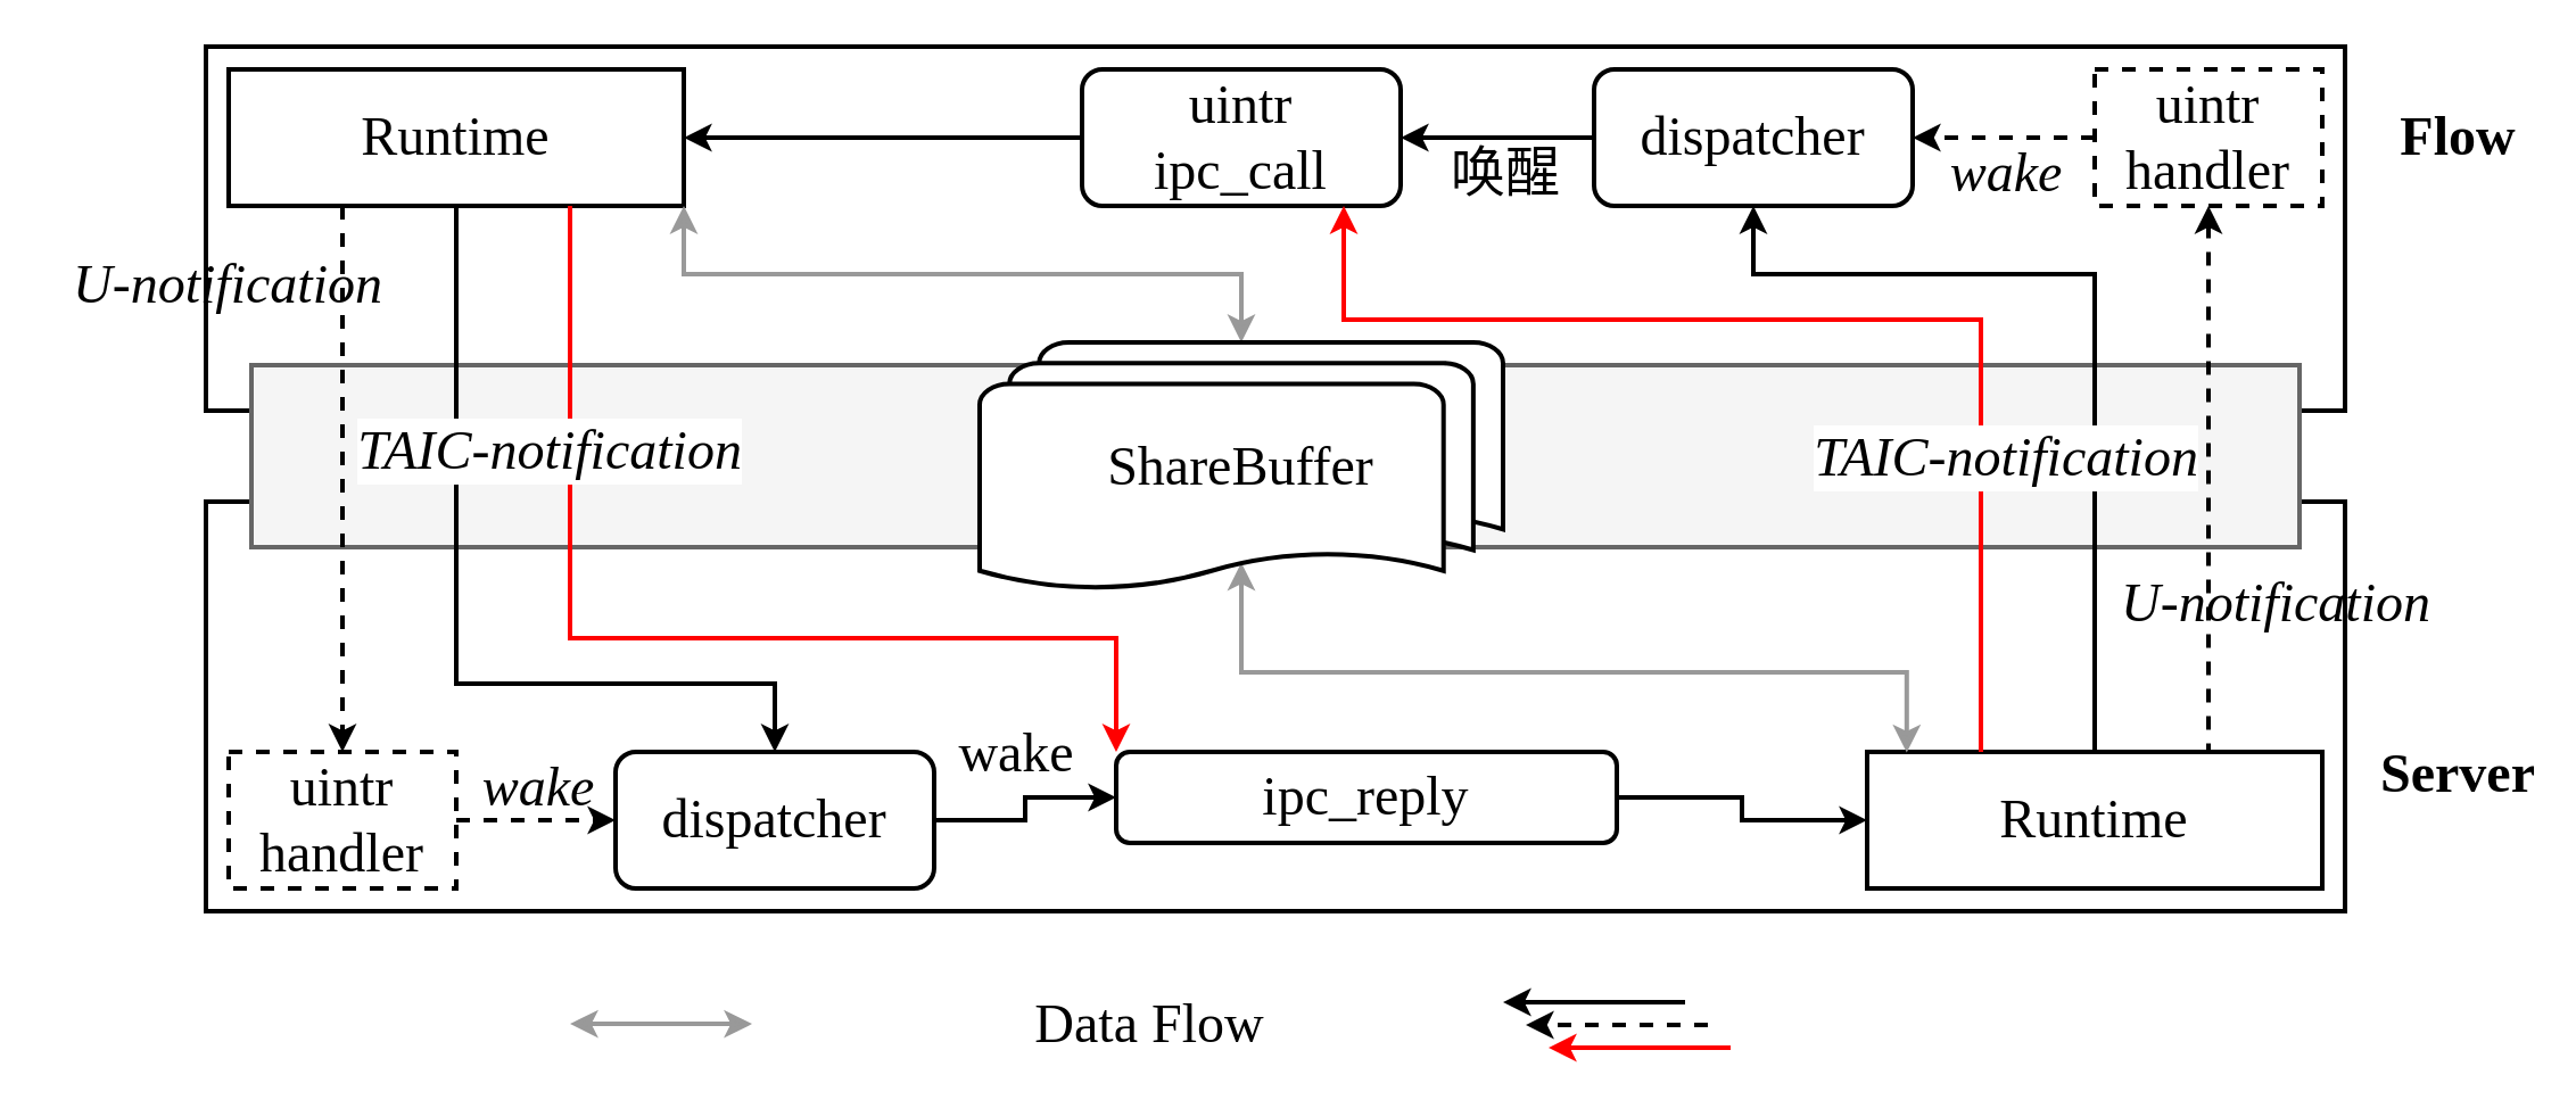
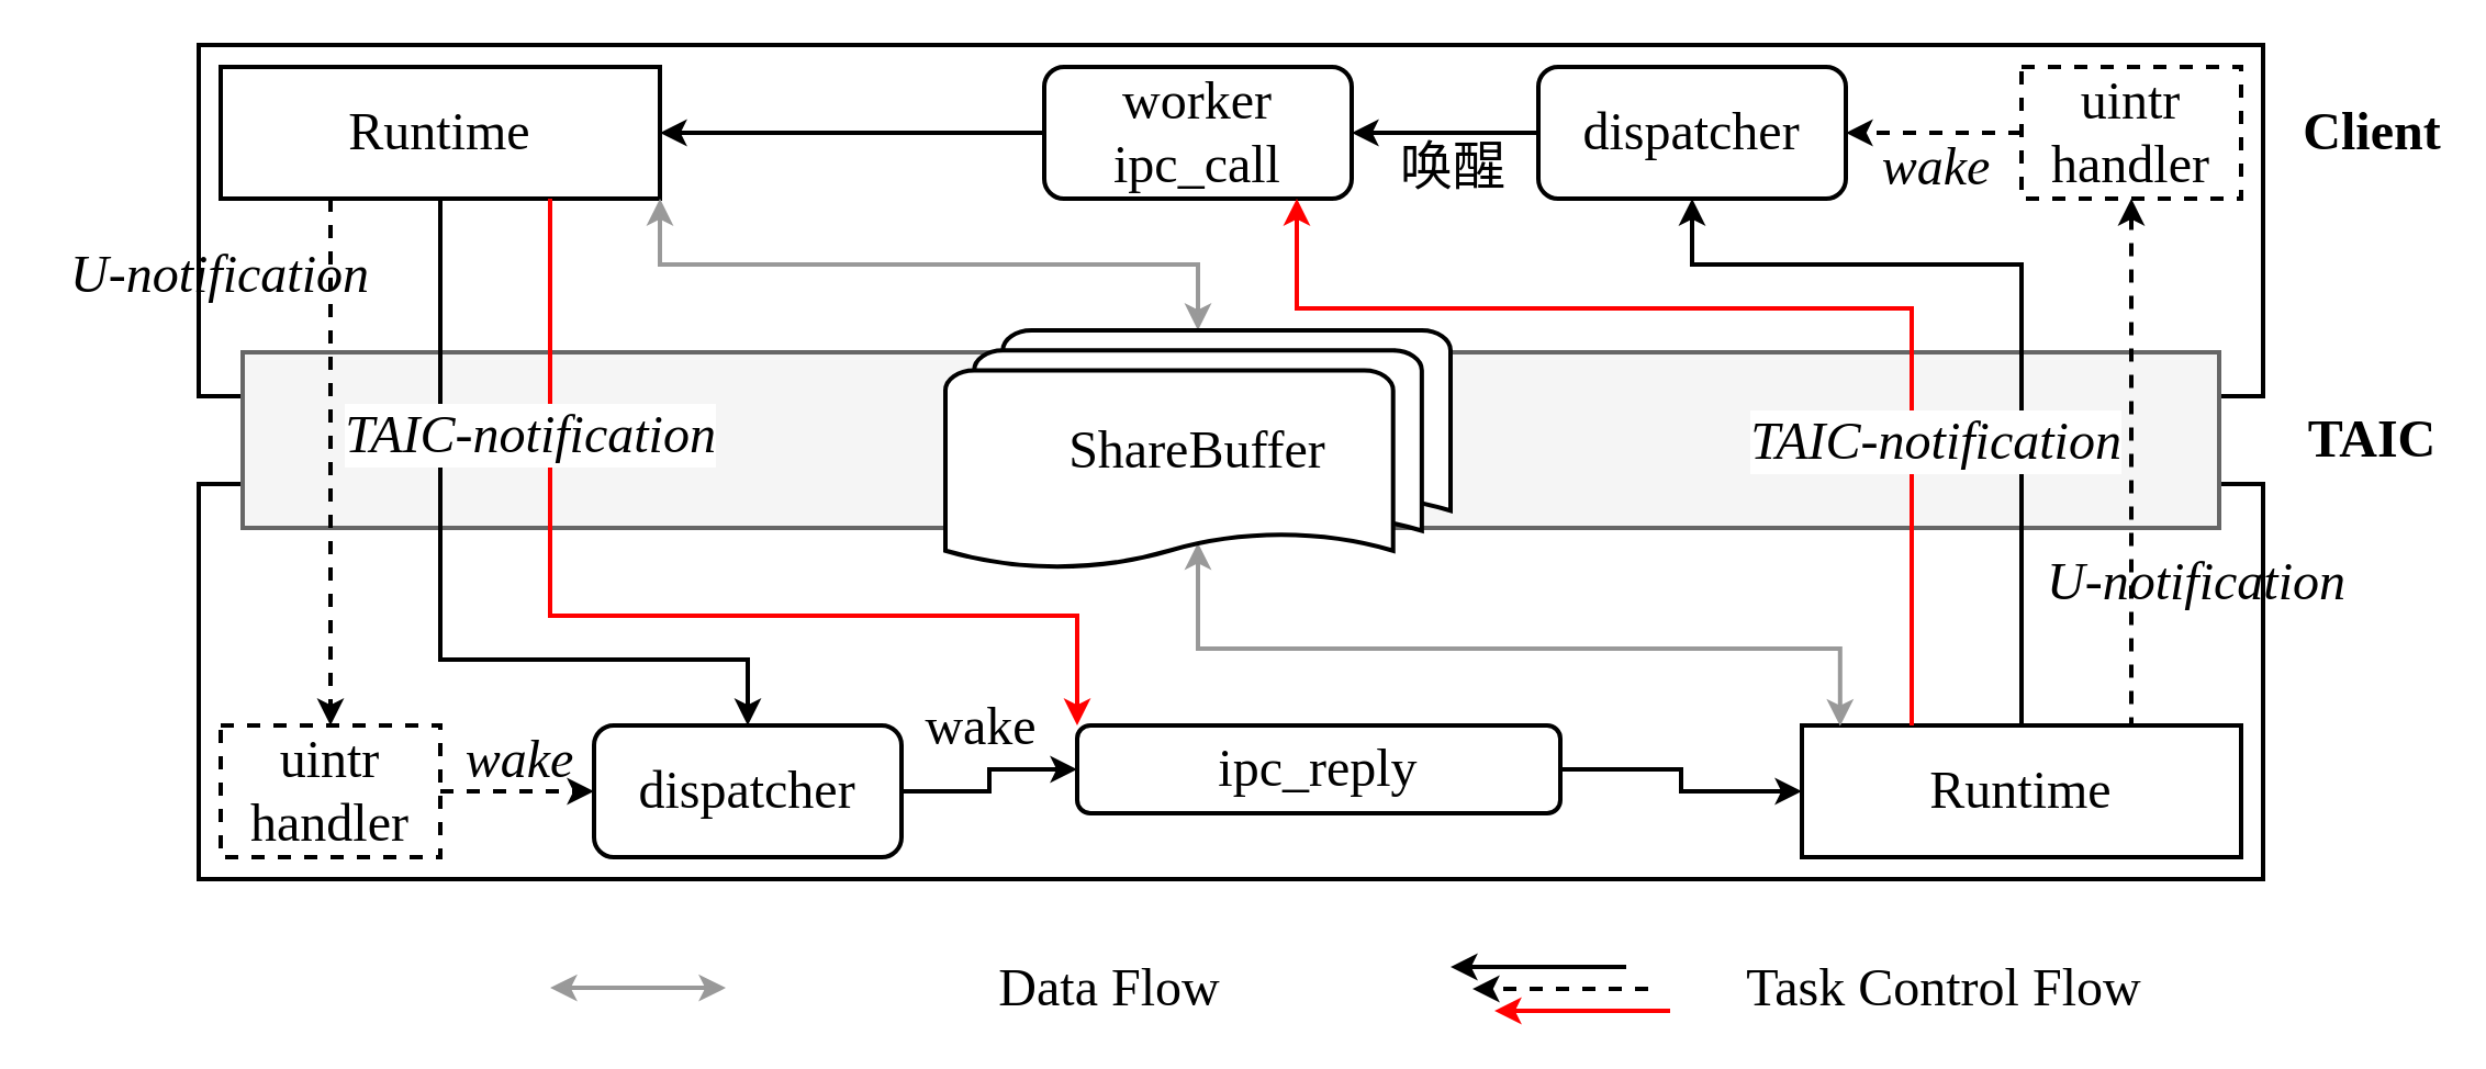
  <mxCell id="0" />
  <mxCell id="1" parent="0" />
  <mxCell id="2" value="" style="rounded=0;whiteSpace=wrap;html=1;strokeWidth=2;fillColor=none;" vertex="1" parent="1"><mxGeometry x="90" y="20" width="940" height="160" as="geometry" /></mxCell>
  <mxCell id="3" value="" style="rounded=0;whiteSpace=wrap;html=1;strokeWidth=2;fillColor=none;" vertex="1" parent="1"><mxGeometry x="100" y="30" width="200" height="60" as="geometry" /></mxCell>
  <mxCell id="4" style="edgeStyle=orthogonalEdgeStyle;rounded=0;orthogonalLoop=1;jettySize=auto;html=1;exitX=1;exitY=1;exitDx=0;exitDy=0;strokeWidth=2;strokeColor=#999999;startArrow=classic;startFill=1;" edge="1" parent="1" source="3" target="30"><mxGeometry relative="1" as="geometry" /></mxCell>
  <mxCell id="5" style="edgeStyle=orthogonalEdgeStyle;rounded=0;orthogonalLoop=1;jettySize=auto;html=1;exitX=0;exitY=0.5;exitDx=0;exitDy=0;entryX=1;entryY=0.5;entryDx=0;entryDy=0;strokeWidth=2;" edge="1" parent="1" source="6" target="3"><mxGeometry relative="1" as="geometry" /></mxCell>
- <mxCell id="6" value="&lt;font face=&quot;Times New Roman&quot; style=&quot;font-size: 24px;&quot;&gt;uintr&lt;/font&gt;&lt;div&gt;&lt;span style=&quot;font-family: &amp;quot;Times New Roman&amp;quot;; background-color: transparent; color: light-dark(rgb(0, 0, 0), rgb(255, 255, 255));&quot;&gt;&lt;font style=&quot;font-size: 24px;&quot;&gt;ipc_call&lt;/font&gt;&lt;/span&gt;&lt;/div&gt;" style="rounded=1;whiteSpace=wrap;html=1;strokeWidth=2;fillColor=none;align=center;" vertex="1" parent="1"><mxGeometry x="475" y="30" width="140" height="60" as="geometry" /></mxCell>
+ <mxCell id="6" value="&lt;font face=&quot;Times New Roman&quot; style=&quot;font-size: 24px;&quot;&gt;worker&lt;/font&gt;&lt;div&gt;&lt;span style=&quot;font-family: &amp;quot;Times New Roman&amp;quot;; background-color: transparent; color: light-dark(rgb(0, 0, 0), rgb(255, 255, 255));&quot;&gt;&lt;font style=&quot;font-size: 24px;&quot;&gt;ipc_call&lt;/font&gt;&lt;/span&gt;&lt;/div&gt;" style="rounded=1;whiteSpace=wrap;html=1;strokeWidth=2;fillColor=none;align=center;" vertex="1" parent="1"><mxGeometry x="475" y="30" width="140" height="60" as="geometry" /></mxCell>
  <mxCell id="7" style="edgeStyle=orthogonalEdgeStyle;rounded=0;orthogonalLoop=1;jettySize=auto;html=1;exitX=0;exitY=0.5;exitDx=0;exitDy=0;entryX=1;entryY=0.5;entryDx=0;entryDy=0;strokeWidth=2;" edge="1" parent="1" source="9" target="6"><mxGeometry relative="1" as="geometry" /></mxCell>
  <mxCell id="8" value="&lt;font face=&quot;宋体&quot; style=&quot;font-size: 24px;&quot;&gt;唤醒&lt;/font&gt;" style="edgeLabel;html=1;align=center;verticalAlign=middle;resizable=0;points=[];labelBackgroundColor=none;" vertex="1" connectable="0" parent="7"><mxGeometry x="-0.446" y="1" relative="1" as="geometry"><mxPoint x="-16" y="14" as="offset" /></mxGeometry></mxCell>
  <mxCell id="9" value="&lt;font style=&quot;font-size: 24px;&quot; face=&quot;Times New Roman&quot;&gt;dispatcher&lt;/font&gt;" style="rounded=1;whiteSpace=wrap;html=1;strokeWidth=2;fillColor=none;align=center;" vertex="1" parent="1"><mxGeometry x="700" y="30" width="140" height="60" as="geometry" /></mxCell>
  <mxCell id="10" value="&lt;font face=&quot;Times New Roman&quot; style=&quot;font-size: 24px;&quot;&gt;Runtime&lt;/font&gt;" style="text;html=1;align=center;verticalAlign=middle;whiteSpace=wrap;rounded=0;" vertex="1" parent="1"><mxGeometry x="170" y="45" width="60" height="30" as="geometry" /></mxCell>
  <mxCell id="11" style="edgeStyle=orthogonalEdgeStyle;rounded=0;orthogonalLoop=1;jettySize=auto;html=1;exitX=0;exitY=0.5;exitDx=0;exitDy=0;entryX=1;entryY=0.5;entryDx=0;entryDy=0;strokeWidth=2;dashed=1;" edge="1" parent="1" source="13" target="9"><mxGeometry relative="1" as="geometry" /></mxCell>
  <mxCell id="12" value="&lt;font face=&quot;Times New Roman&quot; style=&quot;font-size: 24px;&quot;&gt;&lt;i style=&quot;&quot;&gt;wake&lt;/i&gt;&lt;/font&gt;" style="edgeLabel;html=1;align=center;verticalAlign=middle;resizable=0;points=[];labelBackgroundColor=none;" vertex="1" connectable="0" parent="11"><mxGeometry x="-0.284" y="3" relative="1" as="geometry"><mxPoint x="-11" y="12" as="offset" /></mxGeometry></mxCell>
  <mxCell id="13" value="&lt;font face=&quot;Times New Roman&quot; style=&quot;font-size: 24px;&quot;&gt;uintr handler&lt;/font&gt;" style="rounded=0;whiteSpace=wrap;html=1;strokeWidth=2;fillColor=none;dashed=1;" vertex="1" parent="1"><mxGeometry x="920" y="30" width="100" height="60" as="geometry" /></mxCell>
  <mxCell id="14" value="" style="rounded=0;whiteSpace=wrap;html=1;strokeWidth=2;fillColor=none;" vertex="1" parent="1"><mxGeometry x="90" y="220" width="940" height="180" as="geometry" /></mxCell>
  <mxCell id="15" value="" style="rounded=0;whiteSpace=wrap;html=1;strokeWidth=2;fillColor=none;" vertex="1" parent="1"><mxGeometry x="820" y="330" width="200" height="60" as="geometry" /></mxCell>
  <mxCell id="16" style="edgeStyle=orthogonalEdgeStyle;rounded=0;orthogonalLoop=1;jettySize=auto;html=1;exitX=1;exitY=0.5;exitDx=0;exitDy=0;entryX=0;entryY=0.5;entryDx=0;entryDy=0;strokeWidth=2;" edge="1" parent="1" source="18" target="27"><mxGeometry relative="1" as="geometry" /></mxCell>
  <mxCell id="17" value="&lt;font face=&quot;Times New Roman&quot; style=&quot;font-size: 24px;&quot;&gt;wake&lt;/font&gt;" style="edgeLabel;html=1;align=center;verticalAlign=middle;resizable=0;points=[];labelBackgroundColor=none;" vertex="1" connectable="0" parent="16"><mxGeometry x="0.127" y="2" relative="1" as="geometry"><mxPoint x="-6" y="-18" as="offset" /></mxGeometry></mxCell>
  <mxCell id="18" value="&lt;font face=&quot;Times New Roman&quot;&gt;&lt;span style=&quot;font-size: 24px;&quot;&gt;dispatcher&lt;/span&gt;&lt;/font&gt;" style="rounded=1;whiteSpace=wrap;html=1;strokeWidth=2;fillColor=none;align=center;" vertex="1" parent="1"><mxGeometry x="270" y="330" width="140" height="60" as="geometry" /></mxCell>
  <mxCell id="19" value="&lt;span style=&quot;font-size: 24px;&quot;&gt;&lt;font face=&quot;Times New Roman&quot;&gt;Runtime&lt;/font&gt;&lt;/span&gt;" style="text;html=1;align=center;verticalAlign=middle;whiteSpace=wrap;rounded=0;" vertex="1" parent="1"><mxGeometry x="890" y="345" width="60" height="30" as="geometry" /></mxCell>
  <mxCell id="20" style="edgeStyle=orthogonalEdgeStyle;rounded=0;orthogonalLoop=1;jettySize=auto;html=1;exitX=1;exitY=0.5;exitDx=0;exitDy=0;entryX=0;entryY=0.5;entryDx=0;entryDy=0;strokeWidth=2;dashed=1;" edge="1" parent="1" source="22" target="18"><mxGeometry relative="1" as="geometry" /></mxCell>
  <mxCell id="21" value="&lt;font face=&quot;Times New Roman&quot; style=&quot;font-size: 24px;&quot;&gt;&lt;i&gt;wake&lt;/i&gt;&lt;/font&gt;" style="edgeLabel;html=1;align=center;verticalAlign=middle;resizable=0;points=[];labelBackgroundColor=none;" vertex="1" connectable="0" parent="20"><mxGeometry x="0.003" y="-1" relative="1" as="geometry"><mxPoint y="-16" as="offset" /></mxGeometry></mxCell>
  <mxCell id="22" value="&lt;font face=&quot;Times New Roman&quot;&gt;&lt;span style=&quot;font-size: 24px;&quot;&gt;uintr&lt;/span&gt;&lt;/font&gt;&lt;div&gt;&lt;font face=&quot;Times New Roman&quot;&gt;&lt;span style=&quot;font-size: 24px;&quot;&gt;handler&lt;/span&gt;&lt;/font&gt;&lt;/div&gt;" style="rounded=0;whiteSpace=wrap;html=1;strokeWidth=2;fillColor=none;dashed=1;" vertex="1" parent="1"><mxGeometry x="100" y="330" width="100" height="60" as="geometry" /></mxCell>
- <mxCell id="23" value="&lt;span style=&quot;font-size: 24px;&quot;&gt;&lt;font face=&quot;Times New Roman&quot;&gt;&lt;b&gt;Flow&lt;/b&gt;&lt;/font&gt;&lt;/span&gt;" style="text;html=1;align=center;verticalAlign=middle;whiteSpace=wrap;rounded=0;" vertex="1" parent="1"><mxGeometry x="1050" y="45" width="60" height="30" as="geometry" /></mxCell>
- <mxCell id="24" value="&lt;span style=&quot;font-size: 24px;&quot;&gt;&lt;font face=&quot;Times New Roman&quot;&gt;&lt;b&gt;Server&lt;/b&gt;&lt;/font&gt;&lt;/span&gt;" style="text;html=1;align=center;verticalAlign=middle;whiteSpace=wrap;rounded=0;" vertex="1" parent="1"><mxGeometry x="1050" y="325" width="60" height="30" as="geometry" /></mxCell>
+ <mxCell id="23" value="&lt;span style=&quot;font-size: 24px;&quot;&gt;&lt;font face=&quot;Times New Roman&quot;&gt;&lt;b&gt;Client&lt;/b&gt;&lt;/font&gt;&lt;/span&gt;" style="text;html=1;align=center;verticalAlign=middle;whiteSpace=wrap;rounded=0;" vertex="1" parent="1"><mxGeometry x="1050" y="45" width="60" height="30" as="geometry" /></mxCell>
+ <mxCell id="25" value="&lt;span style=&quot;font-size: 24px;&quot;&gt;&lt;font face=&quot;Times New Roman&quot;&gt;&lt;b&gt;TAIC&lt;/b&gt;&lt;/font&gt;&lt;/span&gt;" style="text;html=1;align=center;verticalAlign=middle;whiteSpace=wrap;rounded=0;" vertex="1" parent="1"><mxGeometry x="1050" y="185" width="60" height="30" as="geometry" /></mxCell>
  <mxCell id="26" style="edgeStyle=orthogonalEdgeStyle;rounded=0;orthogonalLoop=1;jettySize=auto;html=1;exitX=1;exitY=0.5;exitDx=0;exitDy=0;entryX=0;entryY=0.5;entryDx=0;entryDy=0;strokeWidth=2;" edge="1" parent="1" source="27" target="15"><mxGeometry relative="1" as="geometry" /></mxCell>
  <mxCell id="27" value="&lt;font face=&quot;Times New Roman&quot;&gt;&lt;span style=&quot;font-size: 24px;&quot;&gt;ipc_reply&lt;/span&gt;&lt;/font&gt;" style="rounded=1;whiteSpace=wrap;html=1;strokeWidth=2;fillColor=none;align=center;" vertex="1" parent="1"><mxGeometry x="490" y="330" width="220" height="40" as="geometry" /></mxCell>
  <mxCell id="28" style="edgeStyle=orthogonalEdgeStyle;rounded=0;orthogonalLoop=1;jettySize=auto;html=1;exitX=0.087;exitY=0.005;exitDx=0;exitDy=0;entryX=0.5;entryY=0.88;entryDx=0;entryDy=0;entryPerimeter=0;strokeWidth=2;strokeColor=#999999;startArrow=classic;startFill=1;exitPerimeter=0;" edge="1" parent="1" source="15" target="30"><mxGeometry relative="1" as="geometry" /></mxCell>
  <mxCell id="29" value="" style="rounded=0;whiteSpace=wrap;html=1;strokeWidth=2;fillColor=#f5f5f5;fontColor=#333333;strokeColor=#666666;" vertex="1" parent="1"><mxGeometry x="110" y="160" width="900" height="80" as="geometry" /></mxCell>
  <mxCell id="30" value="&lt;font face=&quot;Times New Roman&quot; style=&quot;font-size: 24px;&quot;&gt;ShareBuffer&lt;/font&gt;" style="strokeWidth=2;html=1;shape=mxgraph.flowchart.multi-document;whiteSpace=wrap;" vertex="1" parent="1"><mxGeometry x="430" y="150" width="230" height="110" as="geometry" /></mxCell>
  <mxCell id="31" value="" style="endArrow=classic;html=1;rounded=0;exitX=0.25;exitY=1;exitDx=0;exitDy=0;entryX=0.5;entryY=0;entryDx=0;entryDy=0;strokeWidth=2;dashed=1;" edge="1" parent="1" source="3" target="22"><mxGeometry width="50" height="50" relative="1" as="geometry"><mxPoint x="520" y="250" as="sourcePoint" /><mxPoint x="570" y="200" as="targetPoint" /></mxGeometry></mxCell>
  <mxCell id="32" value="" style="endArrow=none;html=1;rounded=0;exitX=0.5;exitY=1;exitDx=0;exitDy=0;strokeWidth=2;startArrow=classic;startFill=1;dashed=1;entryX=0.75;entryY=0;entryDx=0;entryDy=0;" edge="1" parent="1" source="13" target="15"><mxGeometry width="50" height="50" relative="1" as="geometry"><mxPoint x="939.5" y="80" as="sourcePoint" /><mxPoint x="970" y="300" as="targetPoint" /></mxGeometry></mxCell>
  <mxCell id="33" style="rounded=0;orthogonalLoop=1;jettySize=auto;html=1;strokeWidth=2;strokeColor=#999999;startArrow=classic;startFill=1;" edge="1" parent="1"><mxGeometry relative="1" as="geometry"><mxPoint x="330" y="449.55" as="sourcePoint" /><mxPoint x="250" y="449.55" as="targetPoint" /></mxGeometry></mxCell>
  <mxCell id="34" style="edgeStyle=orthogonalEdgeStyle;rounded=0;orthogonalLoop=1;jettySize=auto;html=1;strokeWidth=2;fillColor=#e51400;strokeColor=#FF0000;exitX=0.25;exitY=0;exitDx=0;exitDy=0;" edge="1" parent="1" source="15"><mxGeometry relative="1" as="geometry"><mxPoint x="840" y="330" as="sourcePoint" /><mxPoint x="590" y="90" as="targetPoint" /><Array as="points"><mxPoint x="870" y="140" /><mxPoint x="590" y="140" /></Array></mxGeometry></mxCell>
  <mxCell id="35" style="edgeStyle=orthogonalEdgeStyle;rounded=0;orthogonalLoop=1;jettySize=auto;html=1;strokeWidth=2;fillColor=#d5e8d4;strokeColor=#FF0000;exitX=0.75;exitY=1;exitDx=0;exitDy=0;entryX=0;entryY=0;entryDx=0;entryDy=0;" edge="1" parent="1" source="3" target="27"><mxGeometry relative="1" as="geometry"><mxPoint x="280" y="90" as="sourcePoint" /><mxPoint x="490" y="330" as="targetPoint" /><Array as="points"><mxPoint x="250" y="280" /><mxPoint x="490" y="280" /></Array></mxGeometry></mxCell>
  <mxCell id="36" style="edgeStyle=orthogonalEdgeStyle;rounded=0;orthogonalLoop=1;jettySize=auto;html=1;entryX=0.5;entryY=0;entryDx=0;entryDy=0;strokeWidth=2;exitX=0.5;exitY=1;exitDx=0;exitDy=0;" edge="1" parent="1" source="3" target="18"><mxGeometry relative="1" as="geometry"><mxPoint x="220" y="90" as="sourcePoint" /><Array as="points"><mxPoint x="200" y="300" /><mxPoint x="340" y="300" /></Array></mxGeometry></mxCell>
  <mxCell id="37" value="&lt;font face=&quot;Times New Roman&quot;&gt;&lt;span style=&quot;font-size: 24px;&quot;&gt;&lt;i&gt;TAIC-notification&lt;/i&gt;&lt;/span&gt;&lt;/font&gt;" style="edgeLabel;html=1;align=center;verticalAlign=middle;resizable=0;points=[];labelBackgroundColor=default;" vertex="1" connectable="0" parent="36"><mxGeometry x="-0.419" y="1" relative="1" as="geometry"><mxPoint x="39" y="-3" as="offset" /></mxGeometry></mxCell>
  <mxCell id="38" style="edgeStyle=orthogonalEdgeStyle;rounded=0;orthogonalLoop=1;jettySize=auto;html=1;exitX=0.5;exitY=0;exitDx=0;exitDy=0;entryX=0.5;entryY=1;entryDx=0;entryDy=0;strokeWidth=2;" edge="1" parent="1" source="15" target="9"><mxGeometry relative="1" as="geometry"><Array as="points"><mxPoint x="920" y="120" /><mxPoint x="770" y="120" /></Array></mxGeometry></mxCell>
  <mxCell id="39" value="&lt;span style=&quot;font-family: &amp;quot;Times New Roman&amp;quot;; font-size: 24px;&quot;&gt;&lt;i&gt;TAIC-notification&lt;/i&gt;&lt;/span&gt;" style="edgeLabel;html=1;align=center;verticalAlign=middle;resizable=0;points=[];" vertex="1" connectable="0" parent="38"><mxGeometry x="-0.306" y="1" relative="1" as="geometry"><mxPoint x="-39" y="5" as="offset" /></mxGeometry></mxCell>
  <mxCell id="40" value="" style="group" vertex="1" connectable="0" parent="1"><mxGeometry x="660" y="440" width="100" height="20" as="geometry" /></mxCell>
  <mxCell id="41" style="rounded=0;orthogonalLoop=1;jettySize=auto;html=1;strokeWidth=2;strokeColor=#000000;startArrow=none;startFill=0;" edge="1" parent="40"><mxGeometry relative="1" as="geometry"><mxPoint x="80" as="sourcePoint" /><mxPoint as="targetPoint" /></mxGeometry></mxCell>
  <mxCell id="42" style="rounded=0;orthogonalLoop=1;jettySize=auto;html=1;strokeWidth=2;strokeColor=#000000;startArrow=none;startFill=0;dashed=1;" edge="1" parent="40"><mxGeometry relative="1" as="geometry"><mxPoint x="90" y="10" as="sourcePoint" /><mxPoint x="10" y="10" as="targetPoint" /></mxGeometry></mxCell>
  <mxCell id="43" style="rounded=0;orthogonalLoop=1;jettySize=auto;html=1;strokeWidth=2;strokeColor=#FF0000;startArrow=none;startFill=0;" edge="1" parent="40"><mxGeometry relative="1" as="geometry"><mxPoint x="100" y="20" as="sourcePoint" /><mxPoint x="20" y="20" as="targetPoint" /></mxGeometry></mxCell>
  <mxCell id="44" value="&lt;font face=&quot;Times New Roman&quot; style=&quot;font-size: 24px;&quot;&gt;Data Flow&lt;/font&gt;" style="text;html=1;align=center;verticalAlign=middle;whiteSpace=wrap;rounded=0;" vertex="1" parent="1"><mxGeometry x="435" y="435" width="140" height="30" as="geometry" /></mxCell>
+ <mxCell id="45" value="&lt;font face=&quot;Times New Roman&quot; style=&quot;font-size: 24px;&quot;&gt;Task Control Flow&lt;/font&gt;" style="text;html=1;align=center;verticalAlign=middle;whiteSpace=wrap;rounded=0;" vertex="1" parent="1"><mxGeometry x="780" y="435" width="210" height="30" as="geometry" /></mxCell>
  <mxCell id="46" value="&lt;font style=&quot;font-size: 24px;&quot; face=&quot;Times New Roman&quot;&gt;&lt;i&gt;U-notification&lt;/i&gt;&lt;/font&gt;" style="text;html=1;align=center;verticalAlign=middle;whiteSpace=wrap;rounded=0;" vertex="1" parent="1"><mxGeometry x="20" y="110" width="160" height="30" as="geometry" /></mxCell>
  <mxCell id="47" value="&lt;font style=&quot;font-size: 24px;&quot; face=&quot;Times New Roman&quot;&gt;&lt;i&gt;U-notification&lt;/i&gt;&lt;/font&gt;" style="text;html=1;align=center;verticalAlign=middle;whiteSpace=wrap;rounded=0;" vertex="1" parent="1"><mxGeometry x="920" y="250" width="160" height="30" as="geometry" /></mxCell>
